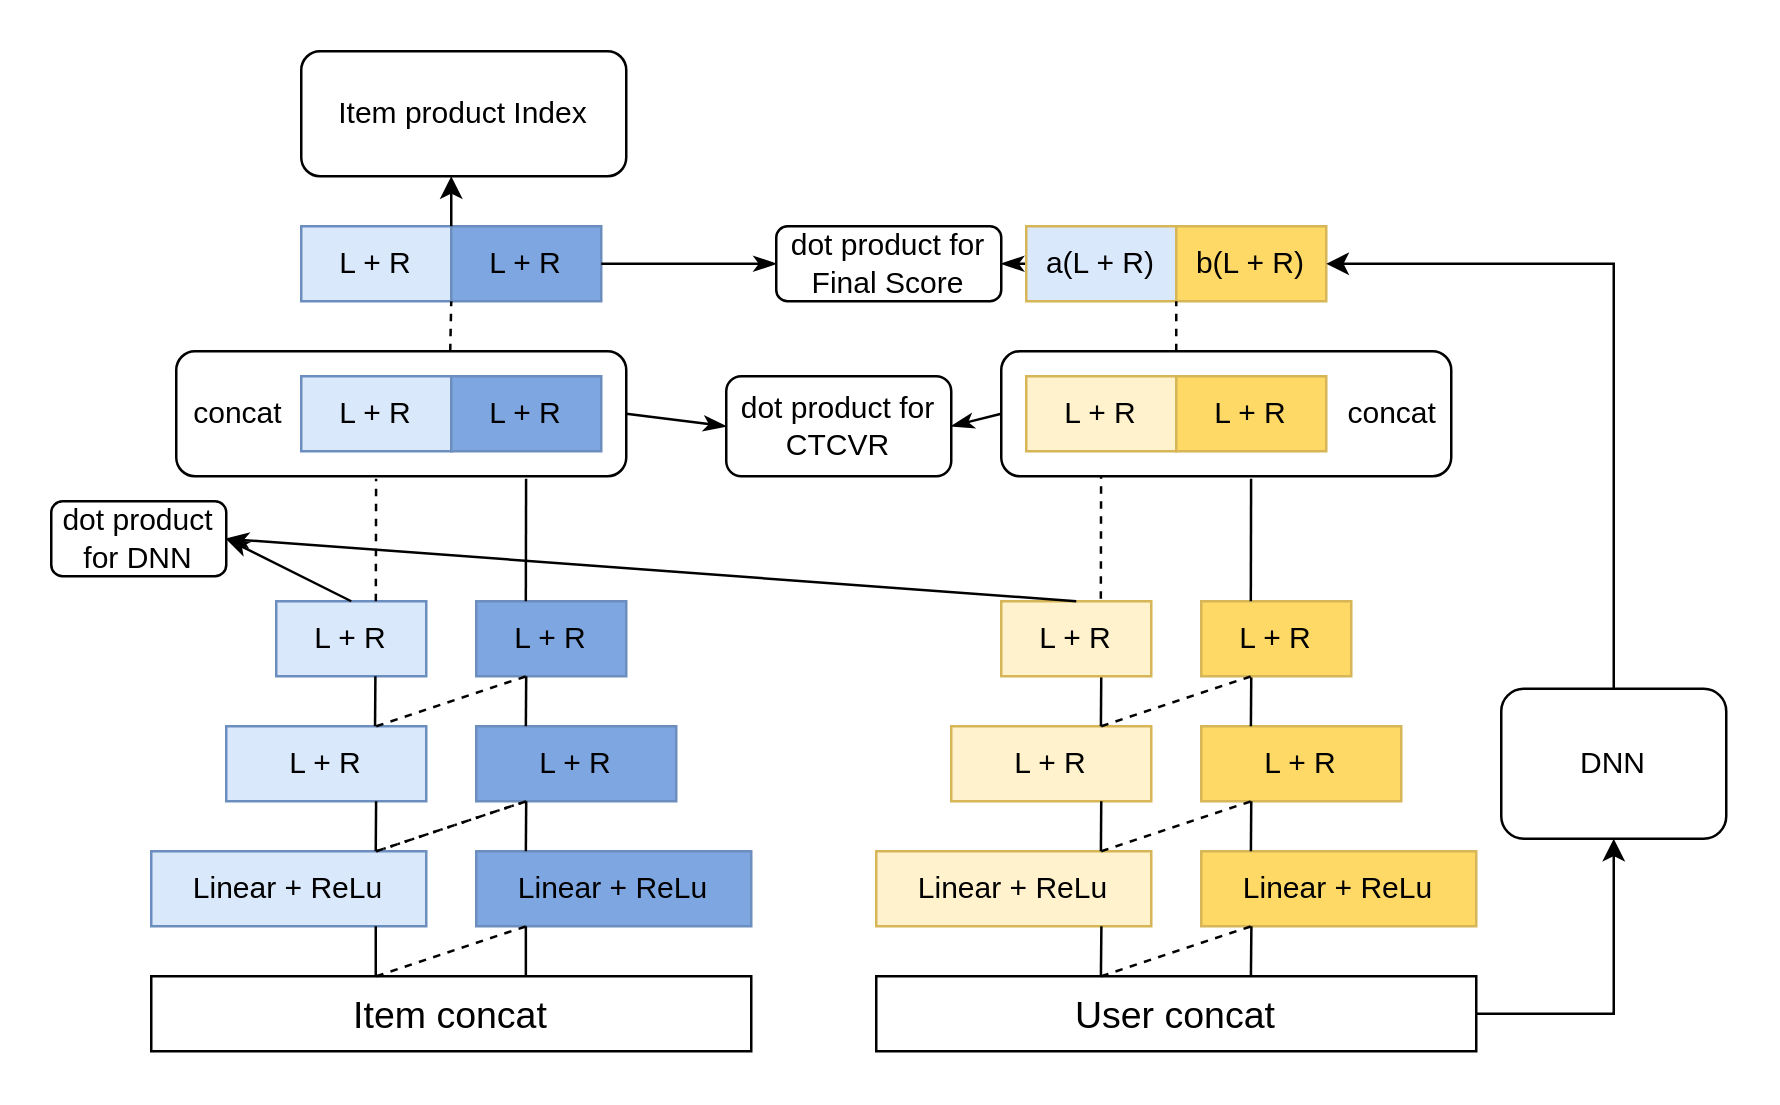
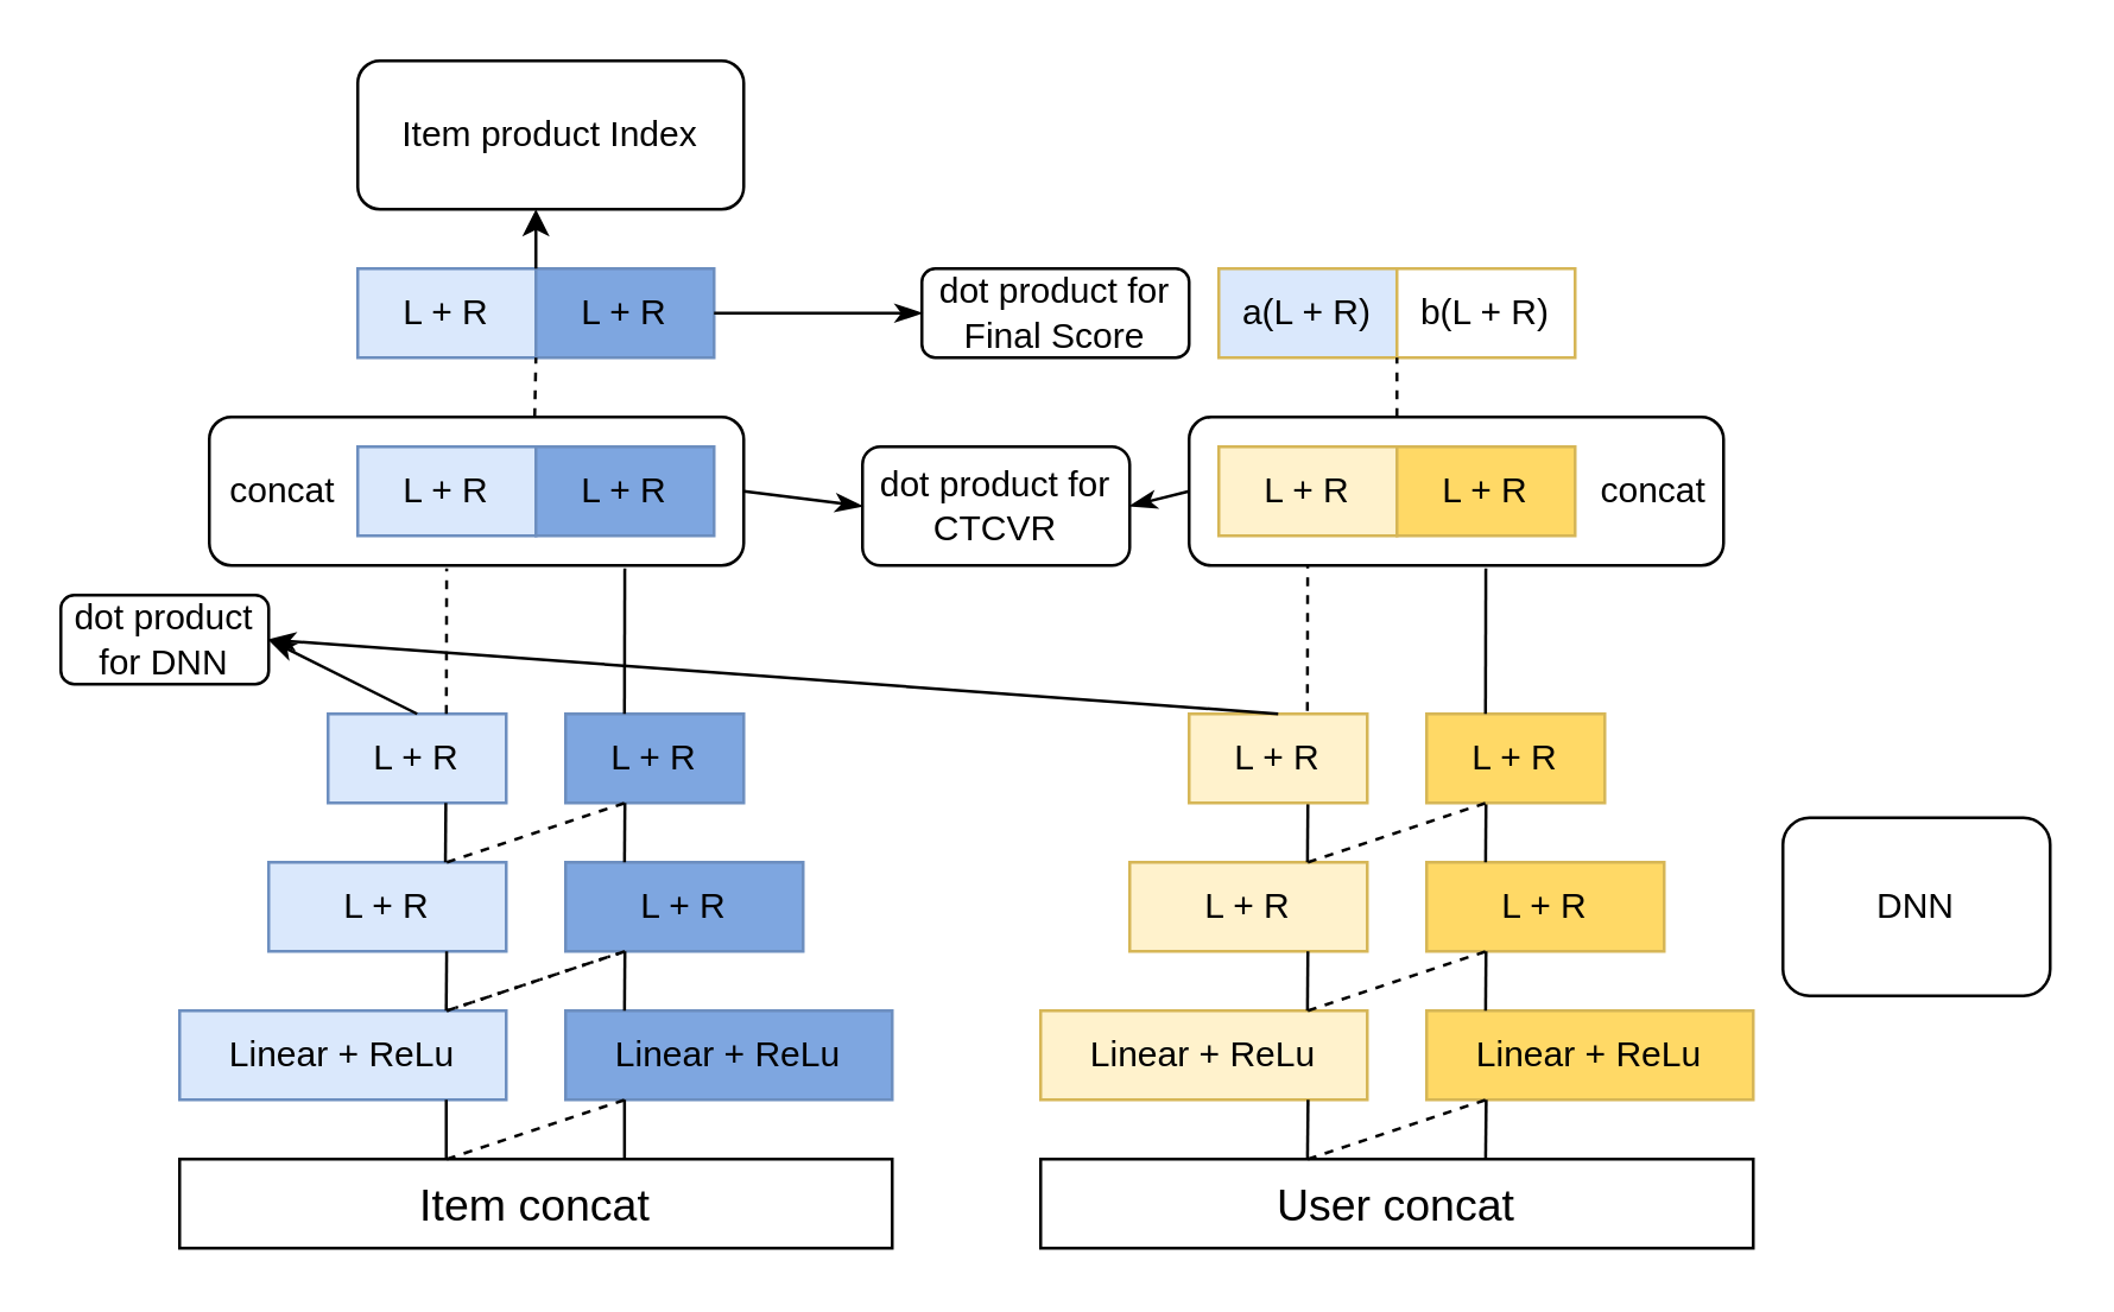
  <mxCell id="0" />
  <mxCell id="1" parent="0" />
  <mxCell id="2" value="concat&amp;nbsp; &amp;nbsp; &amp;nbsp; &amp;nbsp; &amp;nbsp; &amp;nbsp; &amp;nbsp; &amp;nbsp; &amp;nbsp; &amp;nbsp; &amp;nbsp; &amp;nbsp; &amp;nbsp; &amp;nbsp; &amp;nbsp; &amp;nbsp; &amp;nbsp; &amp;nbsp; &amp;nbsp; &amp;nbsp;" style="rounded=1;whiteSpace=wrap;html=1;fillColor=none;" vertex="1" parent="1"><mxGeometry x="70" y="140" width="180" height="50" as="geometry" /></mxCell>
  <mxCell id="3" value="Linear + ReLu" style="rounded=0;whiteSpace=wrap;html=1;fillColor=#dae8fc;strokeColor=#6c8ebf;" vertex="1" parent="1"><mxGeometry x="60" y="340" width="110" height="30" as="geometry" /></mxCell>
  <mxCell id="4" value="Linear + ReLu" style="rounded=0;whiteSpace=wrap;html=1;fillColor=#fff2cc;strokeColor=#d6b656;" vertex="1" parent="1"><mxGeometry x="350" y="340" width="110" height="30" as="geometry" /></mxCell>
  <mxCell id="5" value="Linear + ReLu" style="rounded=0;whiteSpace=wrap;html=1;fillColor=#7EA6E0;strokeColor=#6c8ebf;" vertex="1" parent="1"><mxGeometry x="190" y="340" width="110" height="30" as="geometry" /></mxCell>
  <mxCell id="6" value="Linear + ReLu" style="rounded=0;whiteSpace=wrap;html=1;fillColor=#FFD966;strokeColor=#d6b656;" vertex="1" parent="1"><mxGeometry x="480" y="340" width="110" height="30" as="geometry" /></mxCell>
  <mxCell id="7" value="&lt;font style=&quot;font-size: 15px;&quot;&gt;Item concat&lt;/font&gt;" style="rounded=0;whiteSpace=wrap;html=1;" vertex="1" parent="1"><mxGeometry x="60" y="390" width="240" height="30" as="geometry" /></mxCell>
  <mxCell id="8" value="&lt;font style=&quot;font-size: 15px;&quot;&gt;User concat&lt;/font&gt;" style="rounded=0;whiteSpace=wrap;html=1;" vertex="1" parent="1"><mxGeometry x="350" y="390" width="240" height="30" as="geometry" /></mxCell>
  <mxCell id="9" value="" style="endArrow=none;html=1;rounded=0;endFill=0;" edge="1" parent="1"><mxGeometry width="50" height="50" relative="1" as="geometry"><mxPoint x="149.8" y="390" as="sourcePoint" /><mxPoint x="149.8" y="370" as="targetPoint" /></mxGeometry></mxCell>
  <mxCell id="10" value="" style="endArrow=none;html=1;rounded=0;endFill=0;" edge="1" parent="1"><mxGeometry width="50" height="50" relative="1" as="geometry"><mxPoint x="209.84" y="390" as="sourcePoint" /><mxPoint x="209.84" y="370" as="targetPoint" /></mxGeometry></mxCell>
  <mxCell id="11" value="" style="endArrow=none;html=1;rounded=0;endFill=0;" edge="1" parent="1"><mxGeometry width="50" height="50" relative="1" as="geometry"><mxPoint x="439.86" y="390" as="sourcePoint" /><mxPoint x="440.06" y="370" as="targetPoint" /></mxGeometry></mxCell>
  <mxCell id="12" value="" style="endArrow=none;html=1;rounded=0;endFill=0;" edge="1" parent="1"><mxGeometry width="50" height="50" relative="1" as="geometry"><mxPoint x="499.86" y="390" as="sourcePoint" /><mxPoint x="500.06" y="370" as="targetPoint" /></mxGeometry></mxCell>
  <mxCell id="13" value="L + R" style="rounded=0;whiteSpace=wrap;html=1;fillColor=#dae8fc;strokeColor=#6c8ebf;" vertex="1" parent="1"><mxGeometry x="90" y="290" width="80" height="30" as="geometry" /></mxCell>
  <mxCell id="14" value="L + R" style="rounded=0;whiteSpace=wrap;html=1;fillColor=#fff2cc;strokeColor=#d6b656;" vertex="1" parent="1"><mxGeometry x="380" y="290" width="80" height="30" as="geometry" /></mxCell>
  <mxCell id="15" value="L + R" style="rounded=0;whiteSpace=wrap;html=1;fillColor=#7EA6E0;strokeColor=#6c8ebf;" vertex="1" parent="1"><mxGeometry x="190" y="290" width="80" height="30" as="geometry" /></mxCell>
  <mxCell id="16" value="L + R" style="rounded=0;whiteSpace=wrap;html=1;fillColor=#FFD966;strokeColor=#d6b656;" vertex="1" parent="1"><mxGeometry x="480" y="290" width="80" height="30" as="geometry" /></mxCell>
  <mxCell id="17" value="" style="endArrow=none;html=1;rounded=0;endFill=0;" edge="1" parent="1"><mxGeometry width="50" height="50" relative="1" as="geometry"><mxPoint x="149.8" y="340" as="sourcePoint" /><mxPoint x="149.94" y="320" as="targetPoint" /></mxGeometry></mxCell>
  <mxCell id="18" value="" style="endArrow=none;html=1;rounded=0;endFill=0;" edge="1" parent="1"><mxGeometry width="50" height="50" relative="1" as="geometry"><mxPoint x="209.84" y="340" as="sourcePoint" /><mxPoint x="209.98" y="320" as="targetPoint" /></mxGeometry></mxCell>
  <mxCell id="19" value="" style="endArrow=none;html=1;rounded=0;endFill=0;" edge="1" parent="1"><mxGeometry width="50" height="50" relative="1" as="geometry"><mxPoint x="439.86" y="340" as="sourcePoint" /><mxPoint x="440" y="320" as="targetPoint" /></mxGeometry></mxCell>
  <mxCell id="20" value="" style="endArrow=none;html=1;rounded=0;endFill=0;" edge="1" parent="1"><mxGeometry width="50" height="50" relative="1" as="geometry"><mxPoint x="499.86" y="340" as="sourcePoint" /><mxPoint x="500" y="320" as="targetPoint" /></mxGeometry></mxCell>
  <mxCell id="21" value="L + R" style="rounded=0;whiteSpace=wrap;html=1;fillColor=#dae8fc;strokeColor=#6c8ebf;" vertex="1" parent="1"><mxGeometry x="110" y="240" width="60" height="30" as="geometry" /></mxCell>
  <mxCell id="22" value="L + R" style="rounded=0;whiteSpace=wrap;html=1;fillColor=#7EA6E0;strokeColor=#6c8ebf;" vertex="1" parent="1"><mxGeometry x="190" y="240" width="60" height="30" as="geometry" /></mxCell>
  <mxCell id="23" value="" style="endArrow=none;html=1;rounded=0;endFill=0;" edge="1" parent="1"><mxGeometry width="50" height="50" relative="1" as="geometry"><mxPoint x="149.52" y="290" as="sourcePoint" /><mxPoint x="149.66" y="270" as="targetPoint" /></mxGeometry></mxCell>
  <mxCell id="24" value="" style="endArrow=none;html=1;rounded=0;endFill=0;" edge="1" parent="1"><mxGeometry width="50" height="50" relative="1" as="geometry"><mxPoint x="209.84" y="290" as="sourcePoint" /><mxPoint x="209.98" y="270" as="targetPoint" /></mxGeometry></mxCell>
  <mxCell id="25" value="" style="endArrow=none;html=1;rounded=0;endFill=0;" edge="1" parent="1"><mxGeometry width="50" height="50" relative="1" as="geometry"><mxPoint x="439.86" y="290" as="sourcePoint" /><mxPoint x="440" y="270" as="targetPoint" /></mxGeometry></mxCell>
  <mxCell id="26" value="" style="endArrow=none;html=1;rounded=0;endFill=0;" edge="1" parent="1"><mxGeometry width="50" height="50" relative="1" as="geometry"><mxPoint x="499.86" y="290" as="sourcePoint" /><mxPoint x="500" y="270" as="targetPoint" /></mxGeometry></mxCell>
  <mxCell id="27" value="dot product for DNN" style="rounded=1;whiteSpace=wrap;html=1;" vertex="1" parent="1"><mxGeometry x="20" y="200" width="70" height="30" as="geometry" /></mxCell>
  <mxCell id="28" value="dot product for Final Score" style="rounded=1;whiteSpace=wrap;html=1;" vertex="1" parent="1"><mxGeometry x="310" y="90" width="90" height="30" as="geometry" /></mxCell>
  <mxCell id="29" value="L + R" style="rounded=0;whiteSpace=wrap;html=1;fillColor=#fff2cc;strokeColor=#d6b656;" vertex="1" parent="1"><mxGeometry x="400" y="240" width="60" height="30" as="geometry" /></mxCell>
  <mxCell id="30" value="L + R" style="rounded=0;whiteSpace=wrap;html=1;fillColor=#FFD966;strokeColor=#d6b656;" vertex="1" parent="1"><mxGeometry x="480" y="240" width="60" height="30" as="geometry" /></mxCell>
  <mxCell id="31" value="&amp;nbsp; &amp;nbsp; &amp;nbsp; &amp;nbsp; &amp;nbsp; &amp;nbsp; &amp;nbsp; &amp;nbsp; &amp;nbsp; &amp;nbsp; &amp;nbsp; &amp;nbsp; &amp;nbsp; &amp;nbsp; &amp;nbsp; &amp;nbsp; &amp;nbsp; &amp;nbsp; &amp;nbsp; &amp;nbsp; &amp;nbsp;concat&amp;nbsp;" style="rounded=1;whiteSpace=wrap;html=1;fillColor=none;" vertex="1" parent="1"><mxGeometry x="400" y="140" width="180" height="50" as="geometry" /></mxCell>
  <mxCell id="32" value="" style="endArrow=classicThin;html=1;rounded=0;exitX=0.5;exitY=0;exitDx=0;exitDy=0;endFill=1;entryX=1;entryY=0.5;entryDx=0;entryDy=0;" edge="1" parent="1" source="21" target="27"><mxGeometry width="50" height="50" relative="1" as="geometry"><mxPoint x="100" y="175" as="sourcePoint" /><mxPoint x="55" y="230" as="targetPoint" /></mxGeometry></mxCell>
  <mxCell id="33" value="" style="endArrow=classicThin;html=1;rounded=0;entryX=1;entryY=0.5;entryDx=0;entryDy=0;endFill=1;exitX=0.5;exitY=0;exitDx=0;exitDy=0;" edge="1" parent="1" source="29" target="27"><mxGeometry width="50" height="50" relative="1" as="geometry"><mxPoint x="350" y="230" as="sourcePoint" /><mxPoint x="210" y="185" as="targetPoint" /></mxGeometry></mxCell>
  <mxCell id="34" value="L + R" style="rounded=0;whiteSpace=wrap;html=1;fillColor=#dae8fc;strokeColor=#6c8ebf;" vertex="1" parent="1"><mxGeometry x="120" y="90" width="60" height="30" as="geometry" /></mxCell>
  <mxCell id="35" value="L + R" style="rounded=0;whiteSpace=wrap;html=1;fillColor=#7EA6E0;strokeColor=#6c8ebf;" vertex="1" parent="1"><mxGeometry x="180" y="90" width="60" height="30" as="geometry" /></mxCell>
  <mxCell id="36" value="L + R" style="rounded=0;whiteSpace=wrap;html=1;fillColor=#fff2cc;strokeColor=#d6b656;" vertex="1" parent="1"><mxGeometry x="410" y="150" width="60" height="30" as="geometry" /></mxCell>
  <mxCell id="37" value="L + R" style="rounded=0;whiteSpace=wrap;html=1;fillColor=#FFD966;strokeColor=#d6b656;" vertex="1" parent="1"><mxGeometry x="470" y="150" width="60" height="30" as="geometry" /></mxCell>
  <mxCell id="38" value="" style="endArrow=none;html=1;rounded=0;entryX=0.447;entryY=1.017;entryDx=0;entryDy=0;entryPerimeter=0;endFill=0;" edge="1" parent="1"><mxGeometry width="50" height="50" relative="1" as="geometry"><mxPoint x="209.83" y="240" as="sourcePoint" /><mxPoint x="209.94" y="191" as="targetPoint" /></mxGeometry></mxCell>
  <mxCell id="39" value="" style="endArrow=none;html=1;rounded=0;entryX=0.447;entryY=1.017;entryDx=0;entryDy=0;entryPerimeter=0;dashed=1;endFill=0;" edge="1" parent="1"><mxGeometry width="50" height="50" relative="1" as="geometry"><mxPoint x="439.83" y="239" as="sourcePoint" /><mxPoint x="439.94" y="190" as="targetPoint" /></mxGeometry></mxCell>
  <mxCell id="40" value="" style="endArrow=none;html=1;rounded=0;entryX=0.447;entryY=1.017;entryDx=0;entryDy=0;entryPerimeter=0;endFill=0;" edge="1" parent="1"><mxGeometry width="50" height="50" relative="1" as="geometry"><mxPoint x="499.83" y="240" as="sourcePoint" /><mxPoint x="499.94" y="191" as="targetPoint" /></mxGeometry></mxCell>
  <mxCell id="41" value="" style="endArrow=none;html=1;rounded=0;entryX=0.447;entryY=1.017;entryDx=0;entryDy=0;entryPerimeter=0;dashed=1;endFill=0;" edge="1" parent="1"><mxGeometry width="50" height="50" relative="1" as="geometry"><mxPoint x="149.83" y="240" as="sourcePoint" /><mxPoint x="149.94" y="191" as="targetPoint" /></mxGeometry></mxCell>
  <mxCell id="42" value="" style="endArrow=classicThin;html=1;rounded=0;entryX=0;entryY=0.5;entryDx=0;entryDy=0;exitX=1;exitY=0.5;exitDx=0;exitDy=0;endFill=1;" edge="1" parent="1" source="35" target="28"><mxGeometry width="50" height="50" relative="1" as="geometry"><mxPoint x="250" y="105" as="sourcePoint" /><mxPoint x="245" y="80" as="targetPoint" /></mxGeometry></mxCell>
- <mxCell id="43" value="" style="endArrow=classicThin;html=1;rounded=0;entryX=1;entryY=0.5;entryDx=0;entryDy=0;exitX=0;exitY=0.5;exitDx=0;exitDy=0;endFill=1;" edge="1" parent="1" source="50" target="28"><mxGeometry width="50" height="50" relative="1" as="geometry"><mxPoint x="310" y="210" as="sourcePoint" /><mxPoint x="360" y="160" as="targetPoint" /></mxGeometry></mxCell>
+ <mxCell id="43" value="" style="endArrow=classicThin;html=1;rounded=0;exitX=0;exitY=0.5;exitDx=0;exitDy=0;endFill=1;" edge="1" parent="1" source="50" target="51"><mxGeometry width="50" height="50" relative="1" as="geometry"><mxPoint x="310" y="210" as="sourcePoint" /><mxPoint x="360" y="160" as="targetPoint" /></mxGeometry></mxCell>
  <mxCell id="44" value="L + R" style="rounded=0;whiteSpace=wrap;html=1;fillColor=#dae8fc;strokeColor=#6c8ebf;" vertex="1" parent="1"><mxGeometry x="120" y="150" width="60" height="30" as="geometry" /></mxCell>
  <mxCell id="45" value="L + R" style="rounded=0;whiteSpace=wrap;html=1;fillColor=#7EA6E0;strokeColor=#6c8ebf;" vertex="1" parent="1"><mxGeometry x="180" y="150" width="60" height="30" as="geometry" /></mxCell>
  <mxCell id="46" value="dot product for CTCVR" style="rounded=1;whiteSpace=wrap;html=1;" vertex="1" parent="1"><mxGeometry x="290" y="150" width="90" height="40" as="geometry" /></mxCell>
  <mxCell id="47" value="" style="endArrow=classicThin;html=1;rounded=0;exitX=1;exitY=0.5;exitDx=0;exitDy=0;entryX=0;entryY=0.5;entryDx=0;entryDy=0;endFill=1;" edge="1" parent="1" source="2" target="46"><mxGeometry width="50" height="50" relative="1" as="geometry"><mxPoint x="320" y="200" as="sourcePoint" /><mxPoint x="370" y="150" as="targetPoint" /></mxGeometry></mxCell>
  <mxCell id="48" value="" style="endArrow=classicThin;html=1;rounded=0;exitX=0;exitY=0.5;exitDx=0;exitDy=0;entryX=1;entryY=0.5;entryDx=0;entryDy=0;endFill=1;" edge="1" parent="1" source="31" target="46"><mxGeometry width="50" height="50" relative="1" as="geometry"><mxPoint x="320" y="200" as="sourcePoint" /><mxPoint x="370" y="150" as="targetPoint" /></mxGeometry></mxCell>
  <mxCell id="49" value="" style="endArrow=none;html=1;rounded=0;dashed=1;endFill=0;" edge="1" parent="1"><mxGeometry width="50" height="50" relative="1" as="geometry"><mxPoint x="179.59" y="140" as="sourcePoint" /><mxPoint x="180" y="120" as="targetPoint" /></mxGeometry></mxCell>
  <mxCell id="50" value="a(L + R)" style="rounded=0;whiteSpace=wrap;html=1;fillColor=#dae8fc;strokeColor=#d6b656;" vertex="1" parent="1"><mxGeometry x="410" y="90" width="60" height="30" as="geometry" /></mxCell>
- <mxCell id="51" value="b(L + R)" style="rounded=0;whiteSpace=wrap;html=1;fillColor=#FFD966;strokeColor=#d6b656;" vertex="1" parent="1"><mxGeometry x="470" y="90" width="60" height="30" as="geometry" /></mxCell>
+ <mxCell id="51" value="b(L + R)" style="rounded=0;whiteSpace=wrap;html=1;fillColor=#ffffff;strokeColor=#d6b656;" vertex="1" parent="1"><mxGeometry x="470" y="90" width="60" height="30" as="geometry" /></mxCell>
  <mxCell id="52" value="" style="endArrow=none;html=1;rounded=0;dashed=1;endFill=0;" edge="1" parent="1"><mxGeometry width="50" height="50" relative="1" as="geometry"><mxPoint x="470" y="140" as="sourcePoint" /><mxPoint x="470" y="120" as="targetPoint" /></mxGeometry></mxCell>
  <mxCell id="53" value="" style="endArrow=none;html=1;rounded=0;dashed=1;endFill=0;exitX=0.75;exitY=0;exitDx=0;exitDy=0;" edge="1" parent="1" source="13"><mxGeometry width="50" height="50" relative="1" as="geometry"><mxPoint x="159.83" y="250" as="sourcePoint" /><mxPoint x="210" y="270" as="targetPoint" /></mxGeometry></mxCell>
  <mxCell id="54" value="" style="endArrow=none;html=1;rounded=0;dashed=1;dashPattern=1 2;endFill=0;exitX=0.75;exitY=0;exitDx=0;exitDy=0;" edge="1" parent="1"><mxGeometry width="50" height="50" relative="1" as="geometry"><mxPoint x="150" y="340" as="sourcePoint" /><mxPoint x="210" y="320" as="targetPoint" /></mxGeometry></mxCell>
  <mxCell id="55" value="" style="endArrow=none;html=1;rounded=0;dashed=1;endFill=0;exitX=0.75;exitY=0;exitDx=0;exitDy=0;" edge="1" parent="1"><mxGeometry width="50" height="50" relative="1" as="geometry"><mxPoint x="150" y="390" as="sourcePoint" /><mxPoint x="210" y="370" as="targetPoint" /></mxGeometry></mxCell>
  <mxCell id="56" value="" style="endArrow=none;html=1;rounded=0;dashed=1;endFill=0;exitX=0.75;exitY=0;exitDx=0;exitDy=0;" edge="1" parent="1"><mxGeometry width="50" height="50" relative="1" as="geometry"><mxPoint x="150" y="340" as="sourcePoint" /><mxPoint x="210" y="320" as="targetPoint" /></mxGeometry></mxCell>
  <mxCell id="57" value="" style="endArrow=none;html=1;rounded=0;dashed=1;endFill=0;exitX=0.75;exitY=0;exitDx=0;exitDy=0;" edge="1" parent="1"><mxGeometry width="50" height="50" relative="1" as="geometry"><mxPoint x="440" y="290" as="sourcePoint" /><mxPoint x="500" y="270" as="targetPoint" /></mxGeometry></mxCell>
  <mxCell id="58" value="" style="endArrow=none;html=1;rounded=0;dashed=1;endFill=0;exitX=0.75;exitY=0;exitDx=0;exitDy=0;" edge="1" parent="1"><mxGeometry width="50" height="50" relative="1" as="geometry"><mxPoint x="440" y="340" as="sourcePoint" /><mxPoint x="500" y="320" as="targetPoint" /></mxGeometry></mxCell>
  <mxCell id="59" value="" style="endArrow=none;html=1;rounded=0;dashed=1;endFill=0;exitX=0.75;exitY=0;exitDx=0;exitDy=0;" edge="1" parent="1"><mxGeometry width="50" height="50" relative="1" as="geometry"><mxPoint x="440" y="390" as="sourcePoint" /><mxPoint x="500" y="370" as="targetPoint" /></mxGeometry></mxCell>
  <mxCell id="60" value="" style="endArrow=classic;html=1;rounded=0;exitX=0;exitY=0;exitDx=0;exitDy=0;" edge="1" parent="1" source="35"><mxGeometry width="50" height="50" relative="1" as="geometry"><mxPoint x="185" y="60" as="sourcePoint" /><mxPoint x="180" y="70" as="targetPoint" /></mxGeometry></mxCell>
  <mxCell id="61" value="Item product Index" style="rounded=1;whiteSpace=wrap;html=1;" vertex="1" parent="1"><mxGeometry x="120" y="20" width="130" height="50" as="geometry" /></mxCell>
  <mxCell id="62" value="DNN" style="rounded=1;whiteSpace=wrap;html=1;" vertex="1" parent="1"><mxGeometry x="600" y="275" width="90" height="60" as="geometry" /></mxCell>
- <mxCell id="63" value="" style="endArrow=classic;html=1;rounded=0;exitX=0.5;exitY=0;exitDx=0;exitDy=0;entryX=1;entryY=0.5;entryDx=0;entryDy=0;" edge="1" parent="1" source="62" target="51"><mxGeometry width="50" height="50" relative="1" as="geometry"><mxPoint x="640" y="180" as="sourcePoint" /><mxPoint x="690" y="130" as="targetPoint" /><Array as="points"><mxPoint x="645" y="105" /></Array></mxGeometry></mxCell>
- <mxCell id="64" value="" style="endArrow=classic;html=1;rounded=0;entryX=0.5;entryY=1;entryDx=0;entryDy=0;exitX=1;exitY=0.5;exitDx=0;exitDy=0;" edge="1" parent="1" source="8" target="62"><mxGeometry width="50" height="50" relative="1" as="geometry"><mxPoint x="380" y="320" as="sourcePoint" /><mxPoint x="430" y="270" as="targetPoint" /><Array as="points"><mxPoint x="645" y="405" /></Array></mxGeometry></mxCell>
